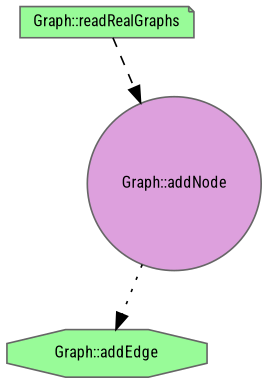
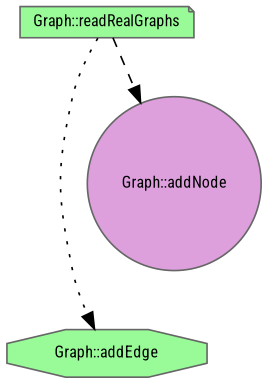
  digraph {
    fontname="Roboto Condensed"
    rankdir=TB
    node [color=grey40 fillcolor=palegreen fontname="Roboto Condensed" fontsize=10 style=filled]
    edge [color=black fontname="Roboto Condensed" fontsize=10 labelfontname=Helvetica labelfontsize=10]
    n1 [color=gray40 fontcolor=black height=0.2 label="Graph::readRealGraphs" shape=note width=0.4]
    n2 [height=0.2 label="Graph::addEdge" shape=octagon width=0.4]
    n3 [fillcolor=plum height=0.2 label="Graph::addNode" shape=circle width=0.4]
-   n3 -> n2 [style=dotted]
+   n1 -> n2 [style=dotted]
    n1 -> n3 [style=dashed]
  }
